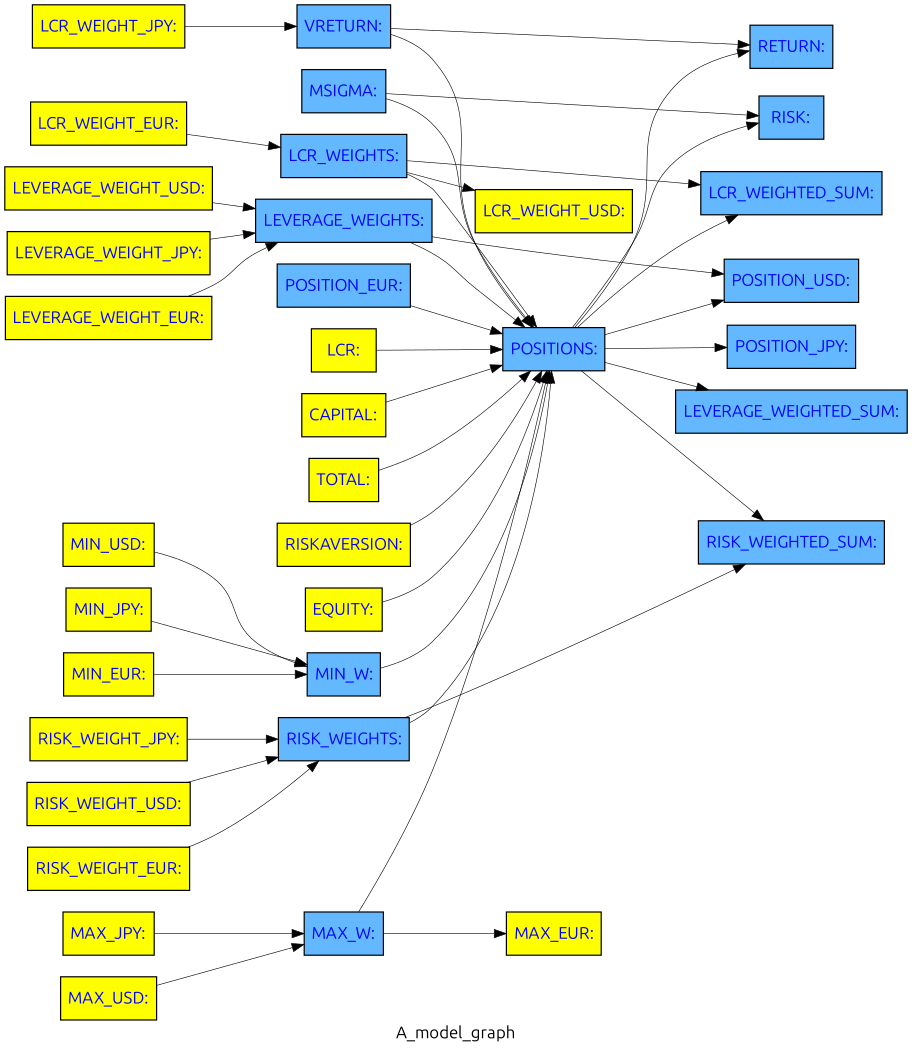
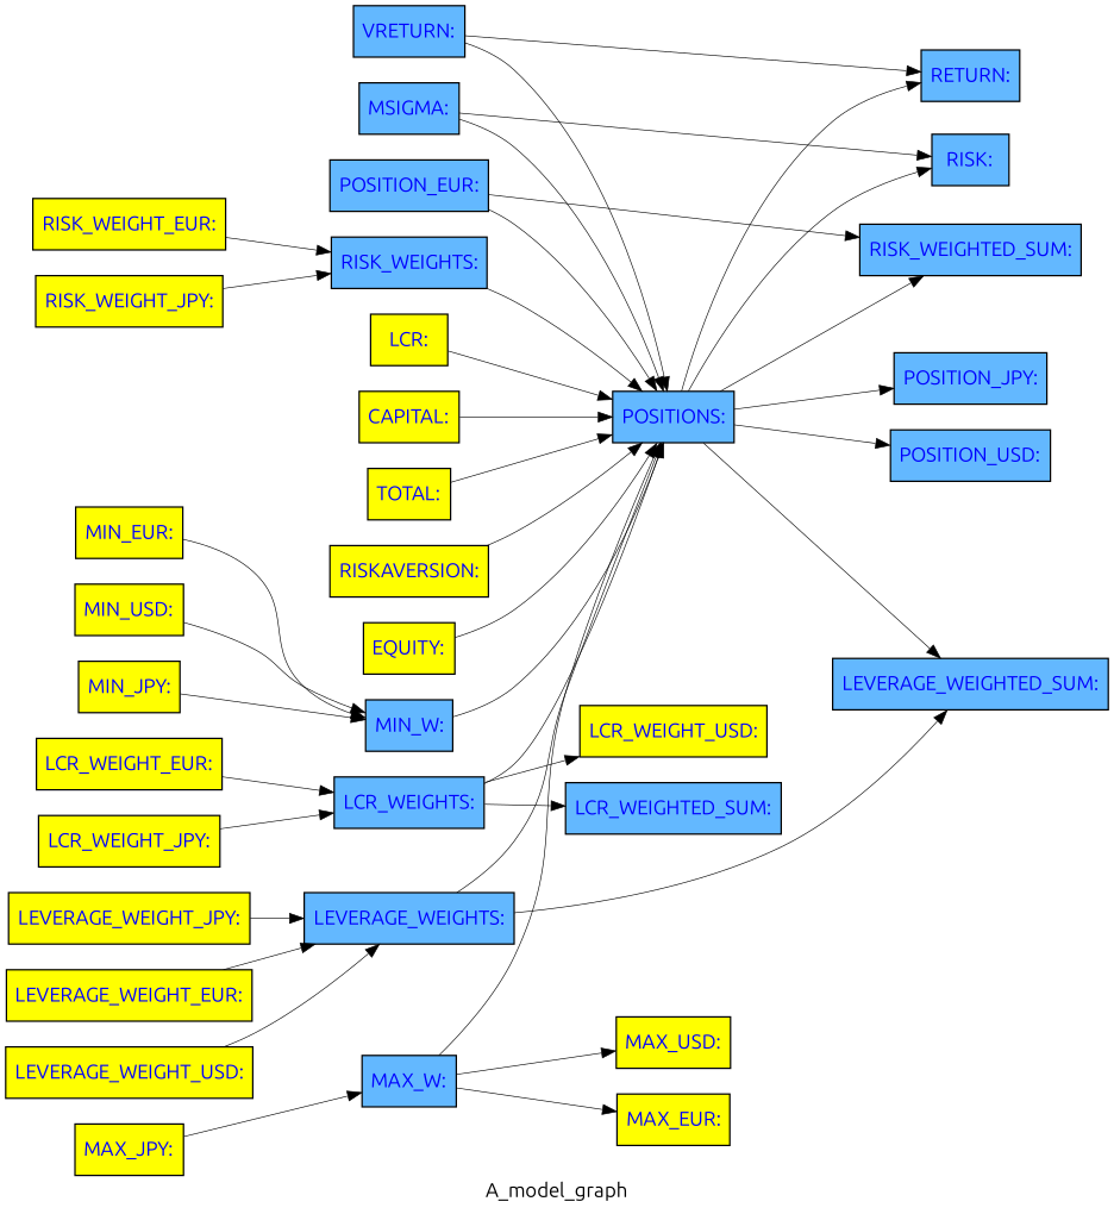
  digraph {
    fontname=Ubuntu
    label=A_model_graph
    rankdir=LR
    node [fillcolor=yellow fontcolor=blue fontname=Ubuntu margin=0.025 shape=box style=filled]
    edge [fontname=Ubuntu penwidth=0.5 style=filled]
    n1 [label=<<TABLE BORDER='0' CELLBORDER = '0' style = "filled"  > <TR><TD tooltip="RISKAVERSION&#10;Exogen">RISKAVERSION:</TD></TR> </TABLE>>]
    n2 [label=<<TABLE BORDER='0' CELLBORDER = '0' style = "filled"  > <TR><TD tooltip="LEVERAGE_WEIGHT_USD&#10;Exogen">LEVERAGE_WEIGHT_USD:</TD></TR> </TABLE>>]
    n3 [fillcolor=steelblue1 label=<<TABLE BORDER='0' CELLBORDER = '0' style = "filled"  > <TR><TD tooltip="VRETURN&#10;FRML &lt;MATRIX&gt; VRETURN         = MATRIX([0.048,0.040,0.035]) &#36;">VRETURN:</TD></TR> </TABLE>>]
    n4 [label=<<TABLE BORDER='0' CELLBORDER = '0' style = "filled"  > <TR><TD tooltip="LCR_WEIGHT_EUR&#10;Exogen">LCR_WEIGHT_EUR:</TD></TR> </TABLE>>]
    n5 [label=<<TABLE BORDER='0' CELLBORDER = '0' style = "filled"  > <TR><TD tooltip="MAX_EUR&#10;Exogen">MAX_EUR:</TD></TR> </TABLE>>]
    n6 [fillcolor=steelblue1 label=<<TABLE BORDER='0' CELLBORDER = '0' style = "filled"  > <TR><TD tooltip="LEVERAGE_WEIGHTS&#10;FRML &lt;MATRIX&gt; LEVERAGE_WEIGHTS  = MATRIX(&#10;[LEVERAGE_WEIGHT_USD,LEVERAGE_WEIGHT_JPY,LEVERAGE_WEIGHT_EUR]) &#36;">LEVERAGE_WEIGHTS:</TD></TR> </TABLE>>]
    n7 [label=<<TABLE BORDER='0' CELLBORDER = '0' style = "filled"  > <TR><TD tooltip="EQUITY&#10;Exogen">EQUITY:</TD></TR> </TABLE>>]
    n8 [label=<<TABLE BORDER='0' CELLBORDER = '0' style = "filled"  > <TR><TD tooltip="MIN_USD&#10;Exogen">MIN_USD:</TD></TR> </TABLE>>]
    n9 [fillcolor=steelblue1 label=<<TABLE BORDER='0' CELLBORDER = '0' style = "filled"  > <TR><TD tooltip="LCR_WEIGHTS&#10;FRML &lt;MATRIX&gt; LCR_WEIGHTS       = MATRIX(&#10;[LCR_WEIGHT_USD,LCR_WEIGHT_JPY,LCR_WEIGHT_EUR]) &#36;">LCR_WEIGHTS:</TD></TR> </TABLE>>]
    n10 [fillcolor=steelblue1 label=<<TABLE BORDER='0' CELLBORDER = '0' style = "filled"  > <TR><TD tooltip="MIN_W&#10;FRML &lt;MATRIX&gt; MIN_W             = MATRIX(&#10;[MIN_USD,MIN_JPY,MIN_EUR])       &#36;">MIN_W:</TD></TR> </TABLE>>]
    n11 [fillcolor=steelblue1 label=<<TABLE BORDER='0' CELLBORDER = '0' style = "filled"  > <TR><TD tooltip="MSIGMA&#10;FRML &lt;MATRIX&gt; MSIGMA  = MATRIX( [[0.01573635,0.01436816,	0.01045556],&#10;                                 [0.01436816,0.02289016,	0.01172995],&#10;                                 [0.01045556,0.01172995,	0.01748076]]  ) &#36;">MSIGMA:</TD></TR> </TABLE>>]
    n12 [label=<<TABLE BORDER='0' CELLBORDER = '0' style = "filled"  > <TR><TD tooltip="MAX_USD&#10;Exogen">MAX_USD:</TD></TR> </TABLE>>]
    n13 [fillcolor=steelblue1 label=<<TABLE BORDER='0' CELLBORDER = '0' style = "filled"  > <TR><TD tooltip="POSITIONS&#10;FRML &lt;MATRIX&gt; POSITIONS          =  MV_OPT(MSIGMA,VRETURN,RISKAVERSION, TOTAL,&#10;                      [[RISK_WEIGHTS] , [-LCR_WEIGHTS] , [LEVERAGE_WEIGHTS]],&#10;                                       [CAPITAL, -LCR , EQUITY] ,MIN_W,MAX_W) &#36;">POSITIONS:</TD></TR> </TABLE>>]
    n14 [label=<<TABLE BORDER='0' CELLBORDER = '0' style = "filled"  > <TR><TD tooltip="MIN_JPY&#10;Exogen">MIN_JPY:</TD></TR> </TABLE>>]
    n15 [label=<<TABLE BORDER='0' CELLBORDER = '0' style = "filled"  > <TR><TD tooltip="RISK_WEIGHT_JPY&#10;Exogen">RISK_WEIGHT_JPY:</TD></TR> </TABLE>>]
    n16 [fillcolor=steelblue1 label=<<TABLE BORDER='0' CELLBORDER = '0' style = "filled"  > <TR><TD tooltip="RETURN&#10;FRML XX      RETURN             =  (POSITIONS.TRANS() * VRETURN        )[0,0] &#36;">RETURN:</TD></TR> </TABLE>>]
    n17 [label=<<TABLE BORDER='0' CELLBORDER = '0' style = "filled"  > <TR><TD tooltip="LEVERAGE_WEIGHT_JPY&#10;Exogen">LEVERAGE_WEIGHT_JPY:</TD></TR> </TABLE>>]
    n18 [fillcolor=steelblue1 label=<<TABLE BORDER='0' CELLBORDER = '0' style = "filled"  > <TR><TD tooltip="RISK&#10;FRML XX      RISK               =  (POSITIONS.TRANS() * MSIGMA * POSITIONS)[0,0]&#36;">RISK:</TD></TR> </TABLE>>]
    n19 [label=<<TABLE BORDER='0' CELLBORDER = '0' style = "filled"  > <TR><TD tooltip="LEVERAGE_WEIGHT_EUR&#10;Exogen">LEVERAGE_WEIGHT_EUR:</TD></TR> </TABLE>>]
    n20 [fillcolor=steelblue1 label=<<TABLE BORDER='0' CELLBORDER = '0' style = "filled"  > <TR><TD tooltip="POSITION_EUR&#10;FRML XX      POSITION_USD,POSITION_JPY,POSITION_EUR = POSITIONS &#36;">POSITION_EUR:</TD></TR> </TABLE>>]
-   n21 [label=<<TABLE BORDER='0' CELLBORDER = '0' style = "filled"  > <TR><TD tooltip="RISK_WEIGHT_USD&#10;Exogen">RISK_WEIGHT_USD:</TD></TR> </TABLE>>]
    n22 [fillcolor=steelblue1 label=<<TABLE BORDER='0' CELLBORDER = '0' style = "filled"  > <TR><TD tooltip="LCR_WEIGHTED_SUM&#10;FRML XX      LCR_WEIGHTED_SUM      = (LCR_WEIGHTS.TRANS() * POSITIONS)[0,0] &#36;">LCR_WEIGHTED_SUM:</TD></TR> </TABLE>>]
    n23 [fillcolor=steelblue1 label=<<TABLE BORDER='0' CELLBORDER = '0' style = "filled"  > <TR><TD tooltip="RISK_WEIGHTS&#10;FRML &lt;MATRIX&gt; RISK_WEIGHTS      = MATRIX(&#10;[RISK_WEIGHT_USD,RISK_WEIGHT_JPY,RISK_WEIGHT_EUR]) &#36;">RISK_WEIGHTS:</TD></TR> </TABLE>>]
    n24 [label=<<TABLE BORDER='0' CELLBORDER = '0' style = "filled"  > <TR><TD tooltip="RISK_WEIGHT_EUR&#10;Exogen">RISK_WEIGHT_EUR:</TD></TR> </TABLE>>]
    n25 [fillcolor=steelblue1 label=<<TABLE BORDER='0' CELLBORDER = '0' style = "filled"  > <TR><TD tooltip="MAX_W&#10;FRML &lt;MATRIX&gt; MAX_W             = MATRIX(&#10;[MAX_USD,MAX_JPY,MAX_EUR])      &#36;">MAX_W:</TD></TR> </TABLE>>]
    n26 [label=<<TABLE BORDER='0' CELLBORDER = '0' style = "filled"  > <TR><TD tooltip="LCR&#10;Exogen">LCR:</TD></TR> </TABLE>>]
    n27 [label=<<TABLE BORDER='0' CELLBORDER = '0' style = "filled"  > <TR><TD tooltip="CAPITAL&#10;Exogen">CAPITAL:</TD></TR> </TABLE>>]
    n28 [fillcolor=steelblue1 label=<<TABLE BORDER='0' CELLBORDER = '0' style = "filled"  > <TR><TD tooltip="POSITION_USD&#10;FRML XX      POSITION_USD,POSITION_JPY,POSITION_EUR = POSITIONS &#36;">POSITION_USD:</TD></TR> </TABLE>>]
    n29 [label=<<TABLE BORDER='0' CELLBORDER = '0' style = "filled"  > <TR><TD tooltip="MAX_JPY&#10;Exogen">MAX_JPY:</TD></TR> </TABLE>>]
    n30 [fillcolor=steelblue1 label=<<TABLE BORDER='0' CELLBORDER = '0' style = "filled"  > <TR><TD tooltip="RISK_WEIGHTED_SUM&#10;FRML XX      RISK_WEIGHTED_SUM     = (RISK_WEIGHTS.TRANS() * POSITIONS)[0,0] &#36;">RISK_WEIGHTED_SUM:</TD></TR> </TABLE>>]
    n31 [fillcolor=steelblue1 label=<<TABLE BORDER='0' CELLBORDER = '0' style = "filled"  > <TR><TD tooltip="LEVERAGE_WEIGHTED_SUM&#10;FRML XX      LEVERAGE_WEIGHTED_SUM = (LEVERAGE_WEIGHTS.TRANS() * POSITIONS)[0,0] &#36;">LEVERAGE_WEIGHTED_SUM:</TD></TR> </TABLE>>]
    n32 [label=<<TABLE BORDER='0' CELLBORDER = '0' style = "filled"  > <TR><TD tooltip="LCR_WEIGHT_USD&#10;Exogen">LCR_WEIGHT_USD:</TD></TR> </TABLE>>]
    n33 [label=<<TABLE BORDER='0' CELLBORDER = '0' style = "filled"  > <TR><TD tooltip="MIN_EUR&#10;Exogen">MIN_EUR:</TD></TR> </TABLE>>]
    n34 [label=<<TABLE BORDER='0' CELLBORDER = '0' style = "filled"  > <TR><TD tooltip="LCR_WEIGHT_JPY&#10;Exogen">LCR_WEIGHT_JPY:</TD></TR> </TABLE>>]
    n35 [fillcolor=steelblue1 label=<<TABLE BORDER='0' CELLBORDER = '0' style = "filled"  > <TR><TD tooltip="POSITION_JPY&#10;FRML XX      POSITION_USD,POSITION_JPY,POSITION_EUR = POSITIONS &#36;">POSITION_JPY:</TD></TR> </TABLE>>]
    n36 [label=<<TABLE BORDER='0' CELLBORDER = '0' style = "filled"  > <TR><TD tooltip="TOTAL&#10;Exogen">TOTAL:</TD></TR> </TABLE>>]
    subgraph sub_1 {
      n1
      n2
      n3
      n4
      n5
      n6
      n7
      n8
      n9
      n10
      n11
      n12
      n13
      n14
      n15
      n16
      n17
      n18
      n19
      n20
-     n21
      n22
      n23
      n24
      n25
      n26
      n27
      n28
      n29
      n30
      n31
      n32
      n33
      n34
      n35
      n36
    }
    n1 -> n13
    n2 -> n6
    n3 -> n13
    n3 -> n16
    n4 -> n9
    n6 -> n13
-   n6 -> n28
+   n6 -> n31
    n7 -> n13
    n8 -> n10
    n9 -> n13
    n9 -> n22
    n9 -> n32
    n10 -> n13
    n11 -> n13
    n11 -> n18
-   n12 -> n25
+   n25 -> n12
    n13 -> n16
    n13 -> n18
-   n13 -> n22
    n13 -> n28
    n13 -> n30
    n13 -> n31
    n13 -> n35
    n14 -> n10
    n15 -> n23
    n17 -> n6
    n19 -> n6
    n20 -> n13
-   n21 -> n23
    n23 -> n13
-   n23 -> n30
+   n20 -> n30
    n24 -> n23
    n25 -> n5
    n25 -> n13
    n26 -> n13
    n27 -> n13
    n29 -> n25
    n33 -> n10
-   n34 -> n3
+   n34 -> n9
    n36 -> n13
  }
